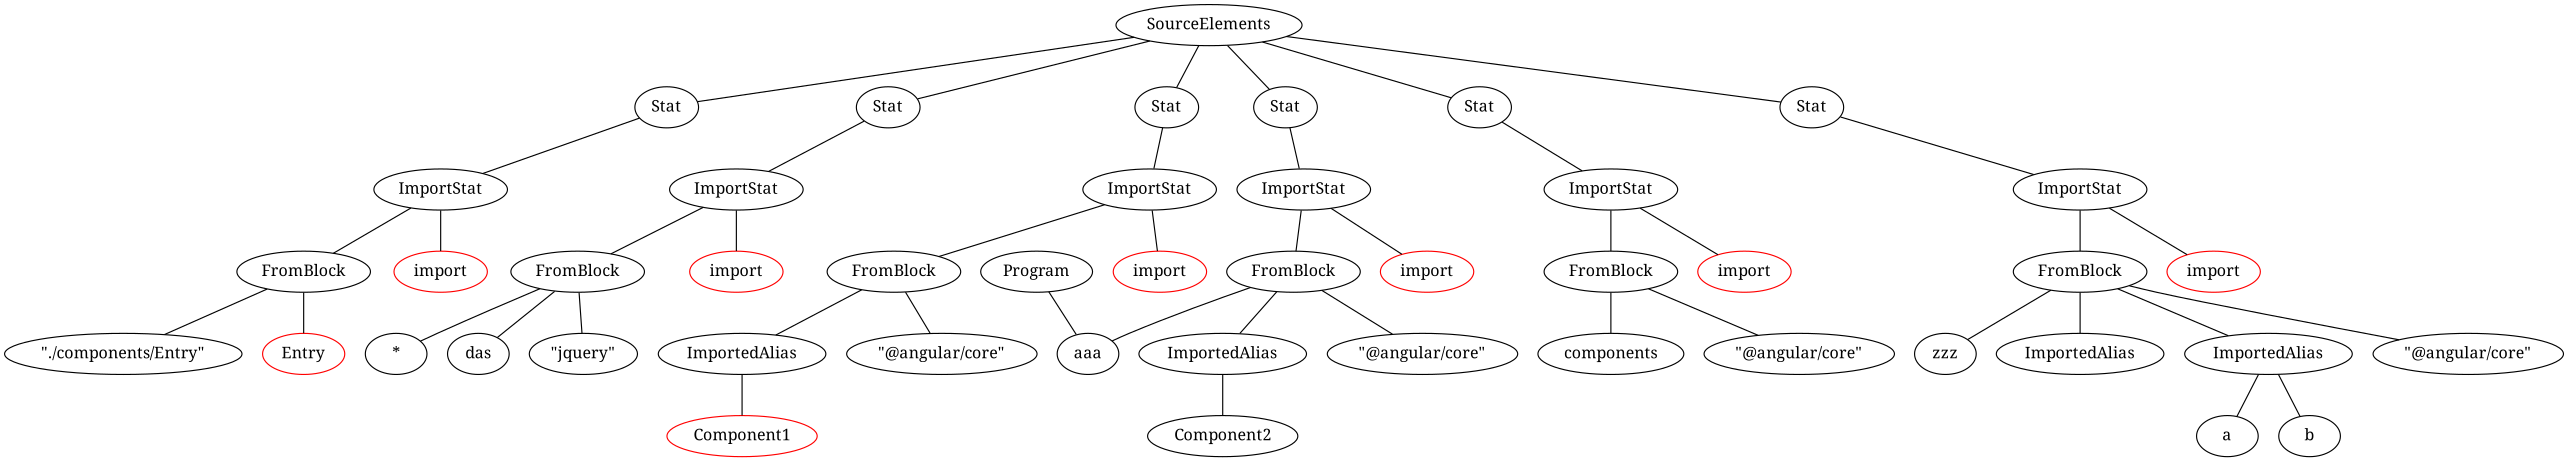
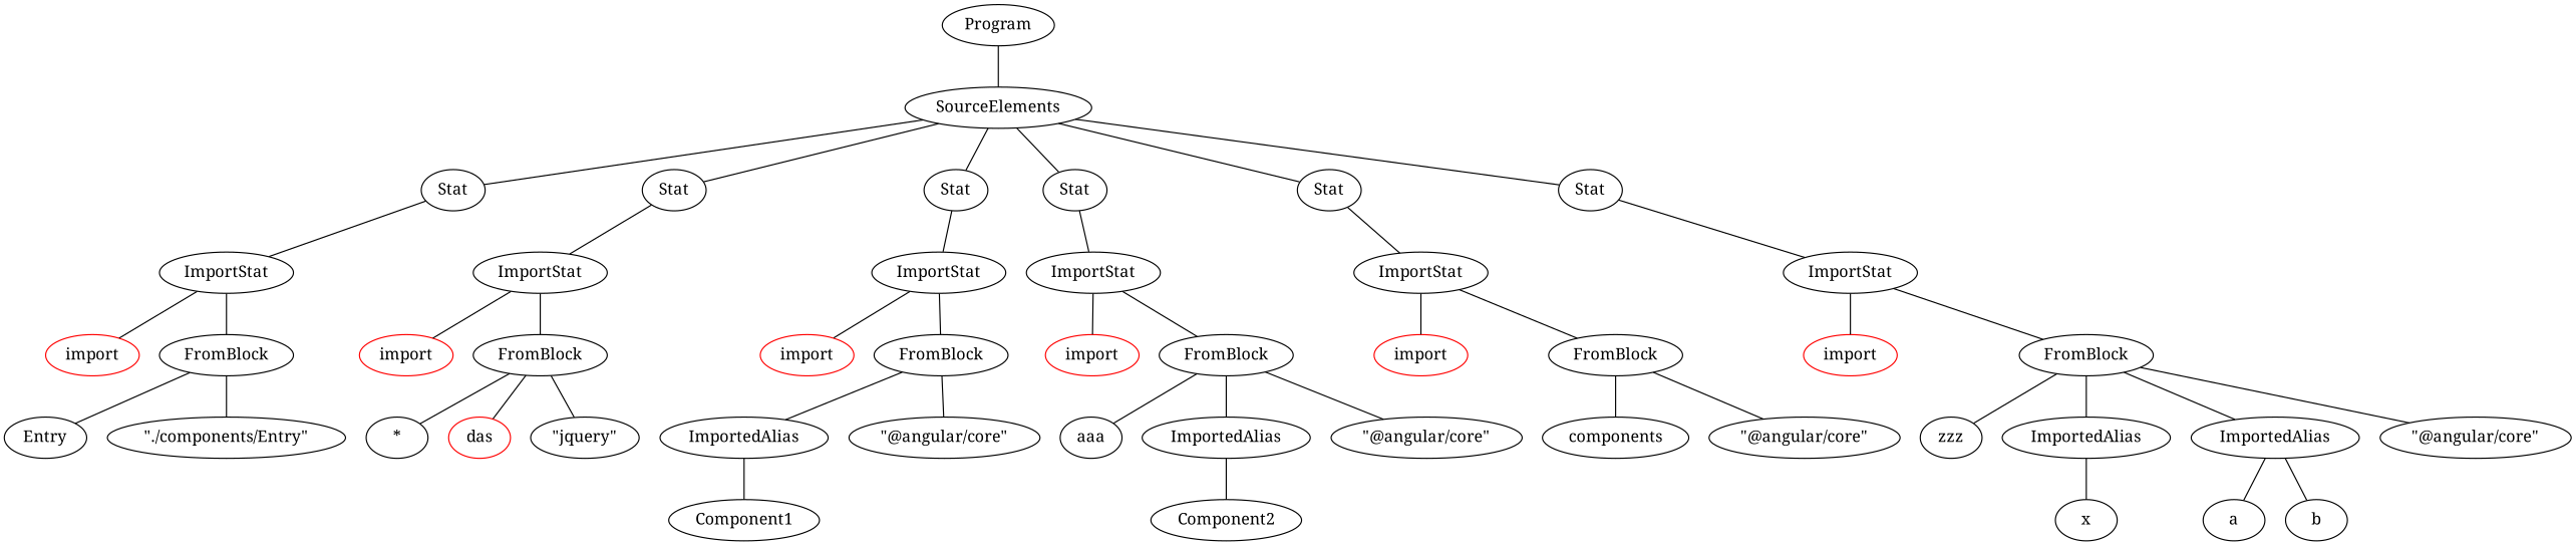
  graph {
    fontname="Noto Serif"
    node [fontname="Noto Serif"]
    edge [fontname="Noto Serif"]
    n1 [label=Program]
    n2 [label=SourceElements]
    n3 [label=Stat]
    n4 [label=Stat]
    n5 [label=Stat]
    n6 [label=Stat]
    n7 [label=Stat]
    n8 [label=Stat]
    n9 [label=ImportStat]
    n10 [label=ImportStat]
    n11 [label=ImportStat]
    n12 [label=ImportStat]
    n13 [label=ImportStat]
    n14 [label=ImportStat]
    n15 [color=red label=import]
    n16 [label=FromBlock]
-   n17 [label=Entry color=red]
+   n17 [label=Entry]
    n18 [label="\"./components/Entry\""]
    n19 [color=red label=import]
    n20 [label=FromBlock]
    n21 [label="*"]
-   n22 [label=das]
+   n22 [label=das color=red]
    n23 [label="\"jquery\""]
    n24 [color=red label=import]
    n25 [label=FromBlock]
    n26 [label=ImportedAlias]
    n27 [label="\"@angular/core\""]
-   n28 [label=Component1 color=red]
+   n28 [label=Component1]
    n29 [color=red label=import]
    n30 [label=FromBlock]
    n31 [label=aaa]
    n32 [label=ImportedAlias]
    n33 [label="\"@angular/core\""]
    n34 [label=Component2]
    n35 [color=red label=import]
    n36 [label=FromBlock]
    n37 [label=components]
    n38 [label="\"@angular/core\""]
    n39 [color=red label=import]
    n40 [label=FromBlock]
    n41 [label=zzz]
    n42 [label=ImportedAlias]
    n43 [label=ImportedAlias]
    n44 [label="\"@angular/core\""]
+   n45 [label=x]
    n46 [label=a]
    n47 [label=b]
-   n1 -- n31
+   n1 -- n2
    n2 -- n3
    n2 -- n4
    n2 -- n5
    n2 -- n6
    n2 -- n7
    n2 -- n8
    n3 -- n9
    n4 -- n10
    n5 -- n11
    n6 -- n12
    n7 -- n13
    n8 -- n14
    n9 -- n15
    n9 -- n16
    n10 -- n19
    n10 -- n20
    n11 -- n24
    n11 -- n25
    n12 -- n29
    n12 -- n30
    n13 -- n35
    n13 -- n36
    n14 -- n39
    n14 -- n40
    n16 -- n17
    n16 -- n18
    n20 -- n21
    n20 -- n22
    n20 -- n23
    n25 -- n26
    n25 -- n27
    n26 -- n28
    n30 -- n31
    n30 -- n32
    n30 -- n33
    n32 -- n34
    n36 -- n37
    n36 -- n38
    n40 -- n41
    n40 -- n42
    n40 -- n43
    n40 -- n44
+   n42 -- n45
    n43 -- n46
    n43 -- n47
  }
